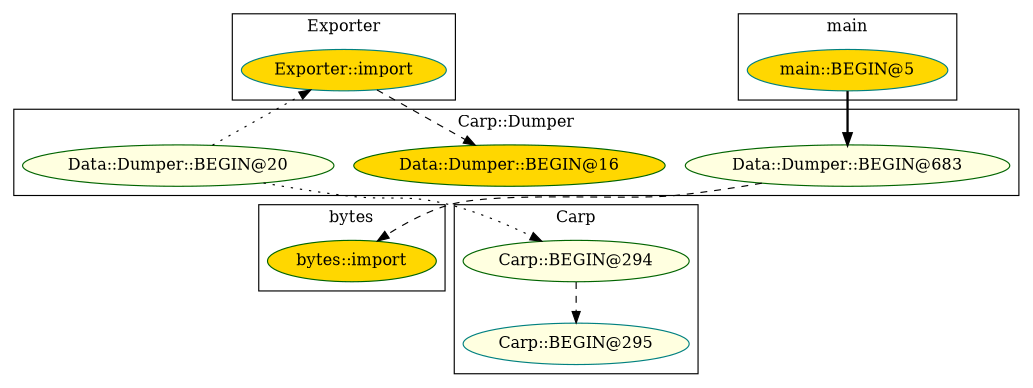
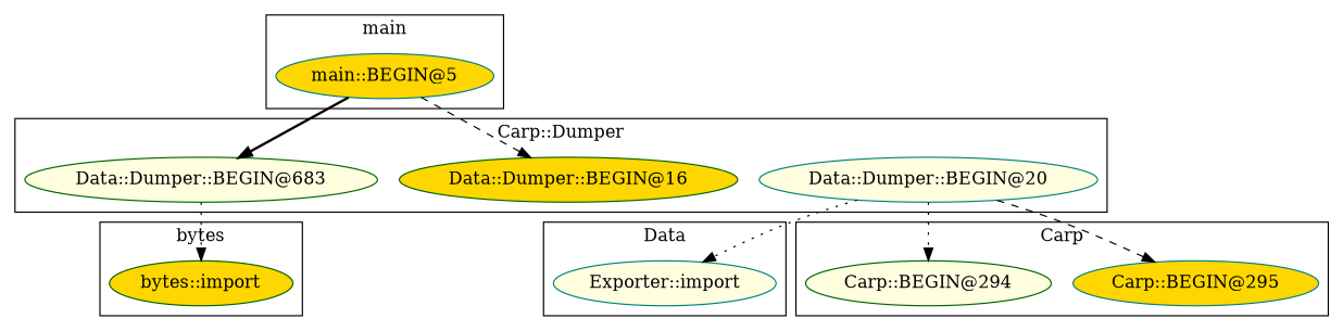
  digraph {
    node [color=darkgreen fillcolor=gold style=filled]
    edge [style=dotted]
-   "Exporter::import" [color=teal]
+   "Exporter::import" [color=teal fillcolor=lightyellow]
    "bytes::import"
-   "Carp::BEGIN@295" [color=teal fillcolor=lightyellow]
+   "Carp::BEGIN@295" [color=teal]
    "Carp::BEGIN@294" [fillcolor=lightyellow]
    "Data::Dumper::BEGIN@16"
    "Data::Dumper::BEGIN@683" [fillcolor=lightyellow]
-   "Data::Dumper::BEGIN@20" [fillcolor=lightyellow]
+   "Data::Dumper::BEGIN@20" [color=teal fillcolor=lightyellow]
    "main::BEGIN@5" [color=teal]
    subgraph cluster_1 {
-     label=Exporter
+     label=Data
      "Exporter::import"
    }
    subgraph cluster_2 {
      label=bytes
      "bytes::import"
    }
    subgraph cluster_3 {
      label=Carp
      "Carp::BEGIN@295"
      "Carp::BEGIN@294"
    }
    subgraph cluster_4 {
      label="Carp::Dumper"
      "Data::Dumper::BEGIN@16"
      "Data::Dumper::BEGIN@683"
      "Data::Dumper::BEGIN@20"
    }
    subgraph cluster_5 {
      label=main
      "main::BEGIN@5"
    }
-   "Data::Dumper::BEGIN@683" -> "bytes::import" [style=dashed]
+   "Data::Dumper::BEGIN@683" -> "bytes::import"
    "Data::Dumper::BEGIN@20" -> "Exporter::import"
-   "Carp::BEGIN@294" -> "Carp::BEGIN@295" [style=dashed]
+   "Data::Dumper::BEGIN@20" -> "Carp::BEGIN@295" [style=dashed]
    "Data::Dumper::BEGIN@20" -> "Carp::BEGIN@294"
-   "Exporter::import" -> "Data::Dumper::BEGIN@16" [style=dashed]
+   "main::BEGIN@5" -> "Data::Dumper::BEGIN@16" [style=dashed]
    "main::BEGIN@5" -> "Data::Dumper::BEGIN@683" [style=bold]
  }
